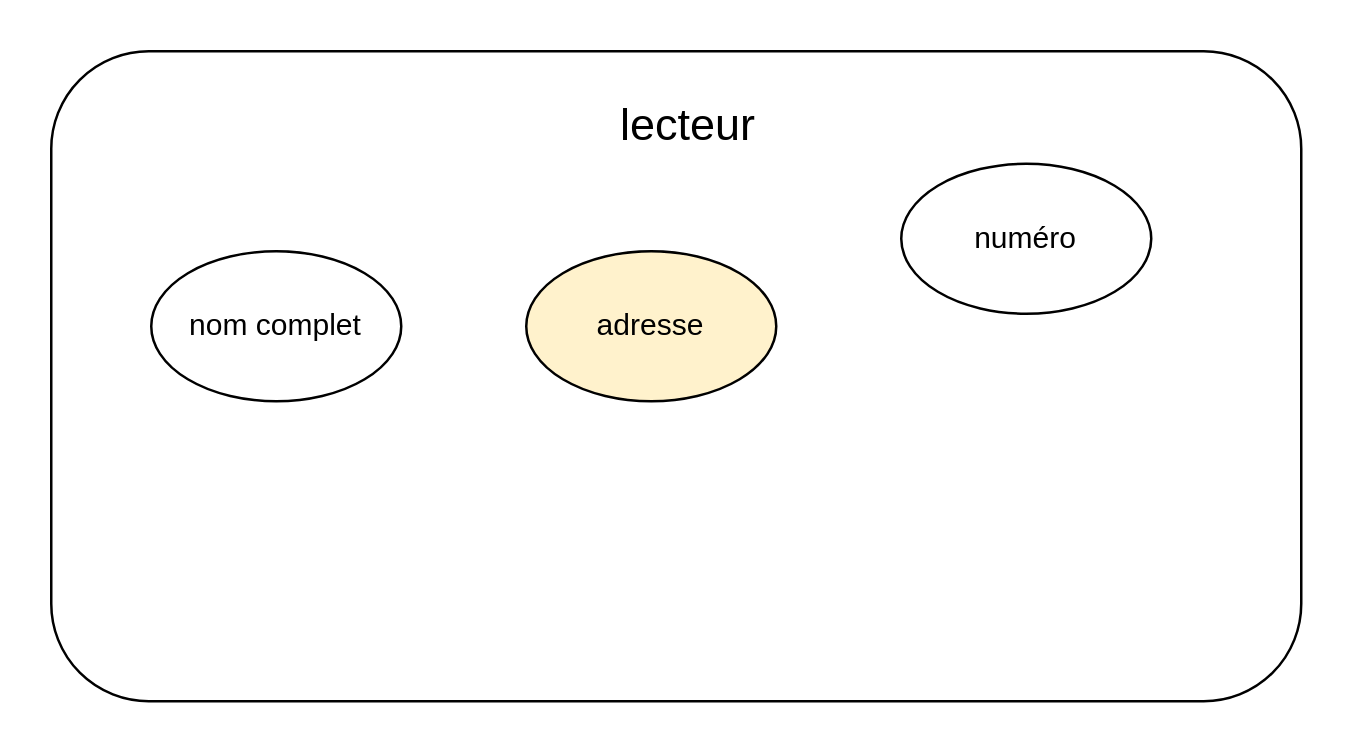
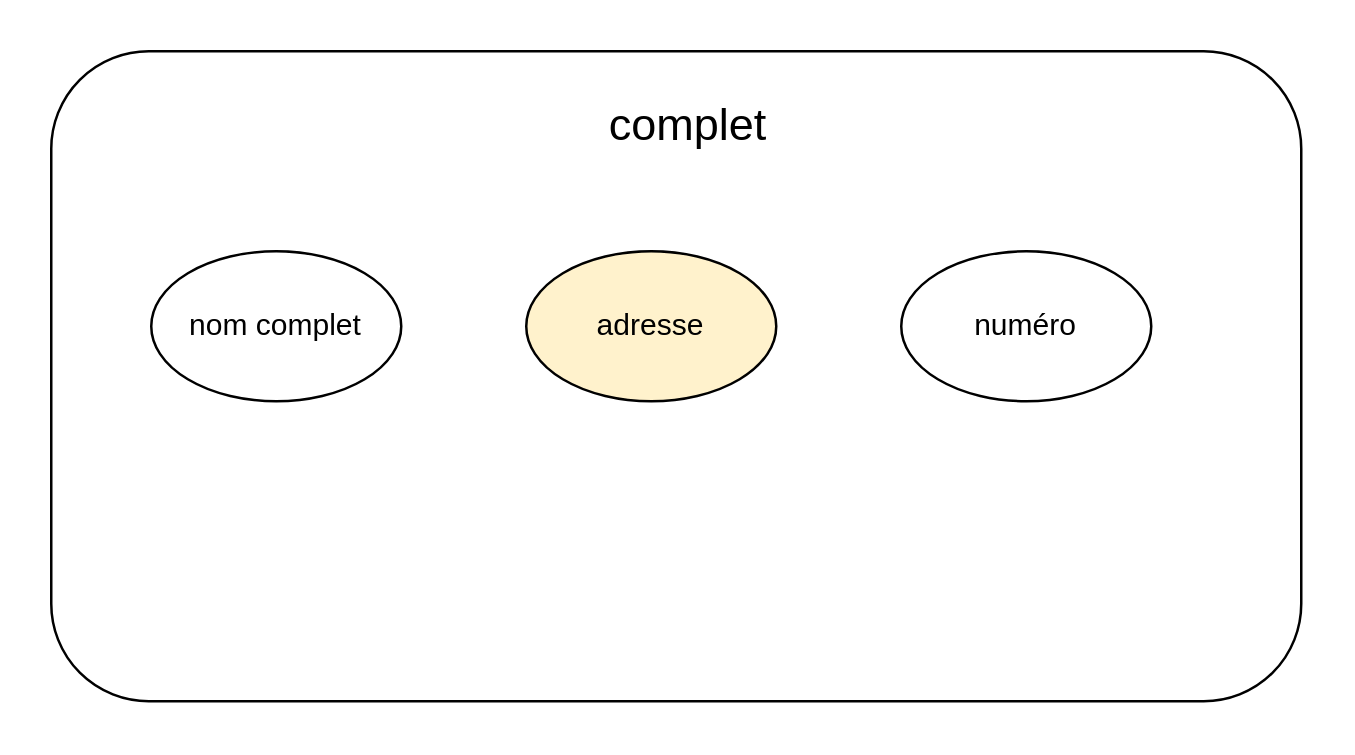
  <mxCell id="0" />
  <mxCell id="1" parent="0" />
  <mxCell id="2" value="" style="rounded=1;whiteSpace=wrap;html=1;" vertex="1" parent="1"><mxGeometry x="20" y="20" width="500" height="260" as="geometry" /></mxCell>
- <mxCell id="3" value="&lt;font style=&quot;font-size: 18px&quot;&gt;lecteur&lt;/font&gt;" style="text;html=1;strokeColor=none;fillColor=none;align=center;verticalAlign=middle;whiteSpace=wrap;rounded=0;" vertex="1" parent="1"><mxGeometry x="220" y="30" width="110" height="40" as="geometry" /></mxCell>
+ <mxCell id="3" value="&lt;font style=&quot;font-size: 18px&quot;&gt;complet&lt;/font&gt;" style="text;html=1;strokeColor=none;fillColor=none;align=center;verticalAlign=middle;whiteSpace=wrap;rounded=0;" vertex="1" parent="1"><mxGeometry x="220" y="30" width="110" height="40" as="geometry" /></mxCell>
  <mxCell id="4" value="nom complet" style="ellipse;whiteSpace=wrap;html=1;" vertex="1" parent="1"><mxGeometry x="60" y="100" width="100" height="60" as="geometry" /></mxCell>
  <mxCell id="5" value="adresse" style="ellipse;whiteSpace=wrap;html=1;fillColor=#fff2cc;" vertex="1" parent="1"><mxGeometry x="210" y="100" width="100" height="60" as="geometry" /></mxCell>
- <mxCell id="6" value="numéro" style="ellipse;whiteSpace=wrap;html=1;" vertex="1" parent="1"><mxGeometry x="360" y="65" width="100" height="60" as="geometry" /></mxCell>
+ <mxCell id="6" value="numéro" style="ellipse;whiteSpace=wrap;html=1;" vertex="1" parent="1"><mxGeometry x="360" y="100" width="100" height="60" as="geometry" /></mxCell>
